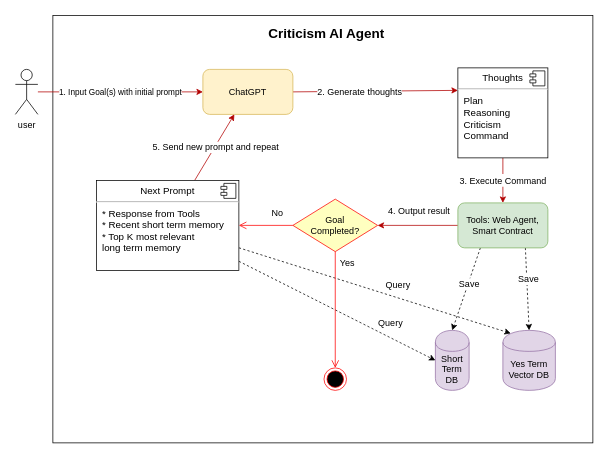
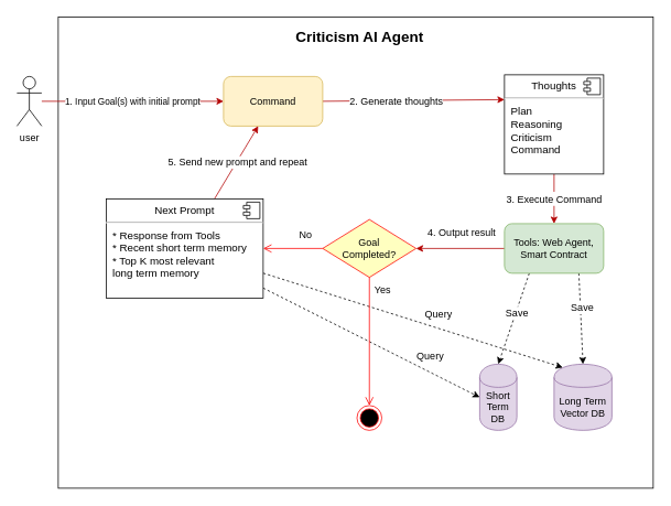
  <mxCell id="0" />
  <mxCell id="1" parent="0" />
  <mxCell id="2" value="" style="rounded=0;whiteSpace=wrap;html=1;gradientColor=none;" parent="1" vertex="1"><mxGeometry x="70" y="20" width="720" height="570" as="geometry" /></mxCell>
  <mxCell id="3" value="1. Input Goal(s) with initial prompt" style="edgeStyle=none;html=1;fillColor=#e51400;strokeColor=#B20000;" parent="1" source="4" target="7" edge="1"><mxGeometry relative="1" as="geometry" /></mxCell>
  <mxCell id="4" value="user" style="shape=umlActor;verticalLabelPosition=bottom;verticalAlign=top;html=1;outlineConnect=0;" parent="1" vertex="1"><mxGeometry x="20" y="92" width="30" height="60" as="geometry" /></mxCell>
  <mxCell id="5" style="edgeStyle=none;html=1;exitX=1;exitY=0.5;exitDx=0;exitDy=0;entryX=0;entryY=0.25;entryDx=0;entryDy=0;fontSize=14;fillColor=#e51400;strokeColor=#B20000;" parent="1" source="7" target="10" edge="1"><mxGeometry relative="1" as="geometry" /></mxCell>
  <mxCell id="6" value="2. Generate thoughts" style="edgeLabel;html=1;align=center;verticalAlign=middle;resizable=0;points=[];fontSize=12;" parent="5" vertex="1" connectable="0"><mxGeometry x="-0.191" relative="1" as="geometry"><mxPoint as="offset" /></mxGeometry></mxCell>
- <mxCell id="7" value="ChatGPT" style="rounded=1;whiteSpace=wrap;html=1;fillColor=#fff2cc;strokeColor=#d6b656;" parent="1" vertex="1"><mxGeometry x="270" y="92" width="120" height="60" as="geometry" /></mxCell>
+ <mxCell id="7" value="Command" style="rounded=1;whiteSpace=wrap;html=1;fillColor=#fff2cc;strokeColor=#d6b656;" parent="1" vertex="1"><mxGeometry x="270" y="92" width="120" height="60" as="geometry" /></mxCell>
  <mxCell id="8" value="Criticism AI Agent" style="text;html=1;strokeColor=none;fillColor=none;align=center;verticalAlign=middle;whiteSpace=wrap;rounded=0;fontStyle=1;fontSize=18;" parent="1" vertex="1"><mxGeometry x="326" y="30" width="218" height="30" as="geometry" /></mxCell>
  <mxCell id="9" value="&lt;font style=&quot;font-size: 12px;&quot;&gt;3. Execute Command&lt;/font&gt;" style="edgeStyle=none;html=1;entryX=0.5;entryY=0;entryDx=0;entryDy=0;fontSize=14;fillColor=#e51400;strokeColor=#B20000;" parent="1" source="10" target="18" edge="1"><mxGeometry relative="1" as="geometry" /></mxCell>
  <mxCell id="10" value="&lt;p style=&quot;margin: 6px 0px 0px; text-align: center; font-size: 13px;&quot;&gt;Thoughts&lt;/p&gt;&lt;hr style=&quot;font-size: 13px;&quot;&gt;&lt;p style=&quot;margin: 0px 0px 0px 8px; font-size: 13px;&quot;&gt;Plan&lt;br style=&quot;font-size: 13px;&quot;&gt;Reasoning&lt;/p&gt;&lt;p style=&quot;margin: 0px 0px 0px 8px; font-size: 13px;&quot;&gt;Criticism&lt;/p&gt;&lt;p style=&quot;margin: 0px 0px 0px 8px; font-size: 13px;&quot;&gt;Command&lt;/p&gt;" style="align=left;overflow=fill;html=1;dropTarget=0;fontSize=13;" parent="1" vertex="1"><mxGeometry x="610" y="90" width="120" height="120" as="geometry" /></mxCell>
  <mxCell id="11" value="" style="shape=component;jettyWidth=8;jettyHeight=4;fontSize=14;" parent="10" vertex="1"><mxGeometry x="1" width="20" height="20" relative="1" as="geometry"><mxPoint x="-24" y="4" as="offset" /></mxGeometry></mxCell>
  <mxCell id="12" style="edgeStyle=none;html=1;exitX=0.75;exitY=1;exitDx=0;exitDy=0;entryX=0.5;entryY=0;entryDx=0;entryDy=0;fontSize=12;dashed=1;" parent="1" source="18" target="20" edge="1"><mxGeometry relative="1" as="geometry" /></mxCell>
  <mxCell id="13" value="Save" style="edgeLabel;html=1;align=center;verticalAlign=middle;resizable=0;points=[];fontSize=12;" parent="12" vertex="1" connectable="0"><mxGeometry x="-0.238" y="2" relative="1" as="geometry"><mxPoint as="offset" /></mxGeometry></mxCell>
  <mxCell id="14" style="edgeStyle=none;html=1;exitX=0.25;exitY=1;exitDx=0;exitDy=0;entryX=0.5;entryY=0;entryDx=0;entryDy=0;fontSize=12;dashed=1;" parent="1" source="18" target="19" edge="1"><mxGeometry relative="1" as="geometry" /></mxCell>
  <mxCell id="15" value="Save" style="edgeLabel;html=1;align=center;verticalAlign=middle;resizable=0;points=[];fontSize=12;" parent="14" vertex="1" connectable="0"><mxGeometry x="-0.148" y="1" relative="1" as="geometry"><mxPoint as="offset" /></mxGeometry></mxCell>
  <mxCell id="16" style="edgeStyle=none;html=1;entryX=1;entryY=0.5;entryDx=0;entryDy=0;fontSize=12;fillColor=#e51400;strokeColor=#B20000;" parent="1" source="18" target="28" edge="1"><mxGeometry relative="1" as="geometry" /></mxCell>
  <mxCell id="17" value="4. Output result" style="edgeLabel;html=1;align=center;verticalAlign=middle;resizable=0;points=[];fontSize=12;" parent="16" vertex="1" connectable="0"><mxGeometry x="-0.009" y="2" relative="1" as="geometry"><mxPoint y="-22" as="offset" /></mxGeometry></mxCell>
  <mxCell id="18" value="Tools: Web Agent, Smart Contract" style="rounded=1;whiteSpace=wrap;html=1;fillColor=#d5e8d4;strokeColor=#82b366;" parent="1" vertex="1"><mxGeometry x="610" y="270" width="120" height="60" as="geometry" /></mxCell>
  <mxCell id="19" value="Short Term DB" style="shape=cylinder;whiteSpace=wrap;html=1;boundedLbl=1;backgroundOutline=1;fontSize=12;fillColor=#e1d5e7;strokeColor=#9673a6;" parent="1" vertex="1"><mxGeometry x="580" y="440" width="45" height="80" as="geometry" /></mxCell>
- <mxCell id="20" value="Yes Term Vector DB" style="shape=cylinder;whiteSpace=wrap;html=1;boundedLbl=1;backgroundOutline=1;fontSize=12;fillColor=#e1d5e7;strokeColor=#9673a6;" parent="1" vertex="1"><mxGeometry x="670" y="440" width="70" height="80" as="geometry" /></mxCell>
+ <mxCell id="20" value="Long Term Vector DB" style="shape=cylinder;whiteSpace=wrap;html=1;boundedLbl=1;backgroundOutline=1;fontSize=12;fillColor=#e1d5e7;strokeColor=#9673a6;" parent="1" vertex="1"><mxGeometry x="670" y="440" width="70" height="80" as="geometry" /></mxCell>
  <mxCell id="21" style="edgeStyle=none;html=1;fontSize=12;fillColor=#e51400;strokeColor=#B20000;" parent="1" source="25" target="7" edge="1"><mxGeometry relative="1" as="geometry" /></mxCell>
  <mxCell id="22" value="5. Send new prompt and repeat" style="edgeLabel;html=1;align=center;verticalAlign=middle;resizable=0;points=[];fontSize=12;" parent="21" vertex="1" connectable="0"><mxGeometry x="0.007" y="-1" relative="1" as="geometry"><mxPoint as="offset" /></mxGeometry></mxCell>
  <mxCell id="23" value="Query" style="edgeStyle=none;html=1;entryX=0;entryY=0.5;entryDx=0;entryDy=0;fontSize=12;strokeColor=default;dashed=1;" parent="1" source="25" target="19" edge="1"><mxGeometry x="0.481" y="18" relative="1" as="geometry"><mxPoint as="offset" /></mxGeometry></mxCell>
  <mxCell id="24" value="Query" style="edgeStyle=none;html=1;entryX=0.15;entryY=0.05;entryDx=0;entryDy=0;entryPerimeter=0;fontSize=12;dashed=1;" parent="1" source="25" target="20" edge="1"><mxGeometry x="0.143" y="16" relative="1" as="geometry"><mxPoint as="offset" /></mxGeometry></mxCell>
  <mxCell id="25" value="&lt;p style=&quot;margin: 6px 0px 0px; text-align: center; font-size: 13px;&quot;&gt;Next Prompt&lt;/p&gt;&lt;hr style=&quot;font-size: 13px;&quot;&gt;&lt;p style=&quot;margin: 0px 0px 0px 8px; font-size: 13px;&quot;&gt;* Response from Tools&lt;br style=&quot;font-size: 13px;&quot;&gt;* Recent short term memory&lt;/p&gt;&lt;p style=&quot;margin: 0px 0px 0px 8px; font-size: 13px;&quot;&gt;* Top K most relevant &lt;br style=&quot;font-size: 13px;&quot;&gt;long term memory&lt;/p&gt;&lt;p style=&quot;margin: 0px 0px 0px 8px; font-size: 13px;&quot;&gt;&lt;br style=&quot;font-size: 13px;&quot;&gt;&lt;/p&gt;" style="align=left;overflow=fill;html=1;dropTarget=0;fontSize=13;" parent="1" vertex="1"><mxGeometry x="128" y="240" width="190" height="120" as="geometry" /></mxCell>
  <mxCell id="26" value="" style="shape=component;jettyWidth=8;jettyHeight=4;fontSize=14;" parent="25" vertex="1"><mxGeometry x="1" width="20" height="20" relative="1" as="geometry"><mxPoint x="-24" y="4" as="offset" /></mxGeometry></mxCell>
  <mxCell id="27" value="" style="ellipse;html=1;shape=endState;fillColor=#000000;strokeColor=#ff0000;fontSize=12;" parent="1" vertex="1"><mxGeometry x="431.5" y="490" width="30" height="30" as="geometry" /></mxCell>
  <mxCell id="28" value="Goal &lt;br&gt;Completed?" style="rhombus;whiteSpace=wrap;html=1;fillColor=#ffffc0;strokeColor=#ff0000;fontSize=12;" parent="1" vertex="1"><mxGeometry x="390" y="265" width="113" height="70" as="geometry" /></mxCell>
  <mxCell id="29" value="Yes" style="edgeStyle=orthogonalEdgeStyle;html=1;align=left;verticalAlign=bottom;endArrow=open;endSize=8;strokeColor=#ff0000;fontSize=12;entryX=0.5;entryY=0;entryDx=0;entryDy=0;" parent="1" source="28" target="27" edge="1"><mxGeometry x="-0.677" y="4" relative="1" as="geometry"><mxPoint x="787" y="370" as="targetPoint" /><mxPoint as="offset" /></mxGeometry></mxCell>
  <mxCell id="30" value="No" style="edgeStyle=orthogonalEdgeStyle;html=1;align=left;verticalAlign=top;endArrow=open;endSize=8;strokeColor=#ff0000;fontSize=12;entryX=1;entryY=0.5;entryDx=0;entryDy=0;" parent="1" source="28" target="25" edge="1"><mxGeometry x="-0.167" y="-30" relative="1" as="geometry"><mxPoint x="647" y="450" as="targetPoint" /><mxPoint as="offset" /></mxGeometry></mxCell>
